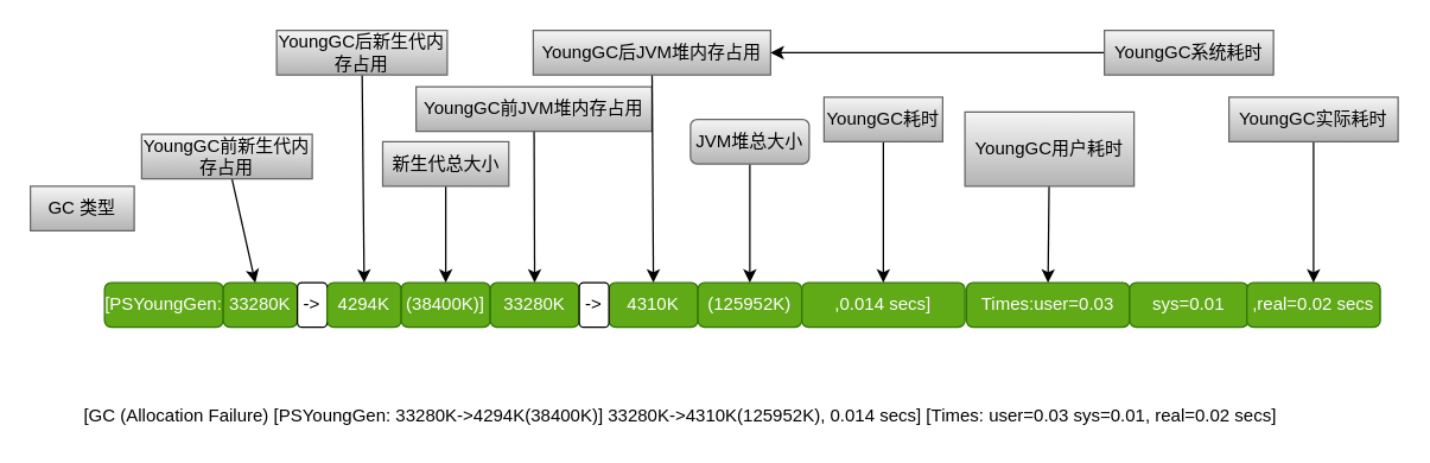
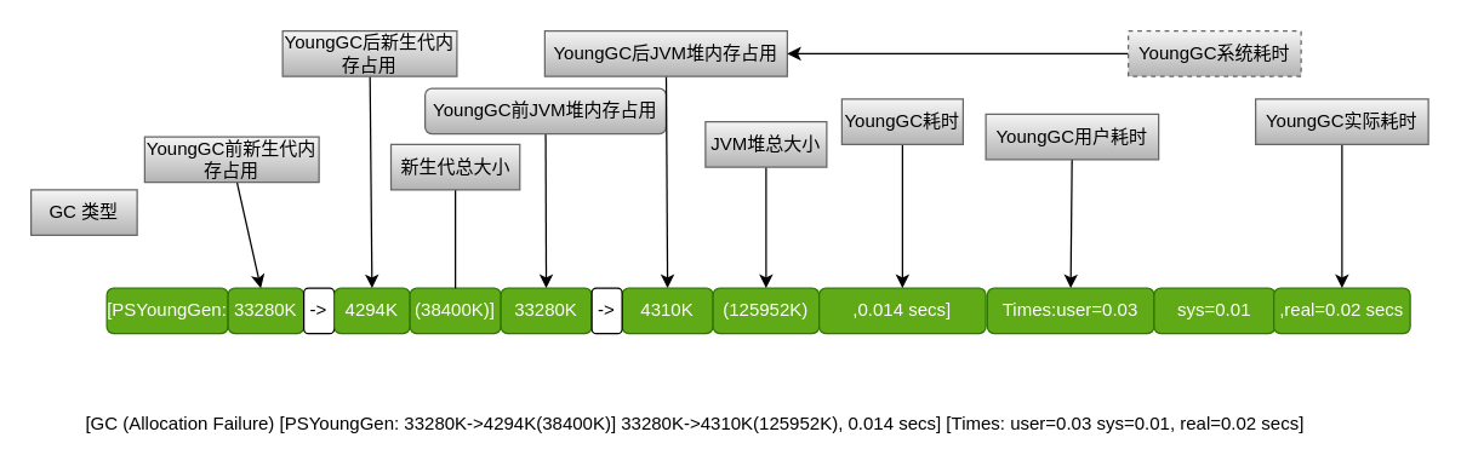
  <mxCell id="0" />
  <mxCell id="1" parent="0" />
  <mxCell id="2" value="[GC (Allocation Failure) [PSYoungGen: 33280K-&amp;gt;4294K(38400K)] 33280K-&amp;gt;4310K(125952K), 0.014 secs] [Times: user=0.03 sys=0.01, real=0.02 secs]&amp;nbsp;" style="text;html=1;strokeColor=none;fillColor=none;align=center;verticalAlign=middle;whiteSpace=wrap;rounded=0;" vertex="1" parent="1"><mxGeometry x="35" y="270" width="850" height="20" as="geometry" /></mxCell>
  <mxCell id="3" value="[PSYoungGen:" style="rounded=1;whiteSpace=wrap;html=1;fillColor=#60a917;strokeColor=#2D7600;fontColor=#ffffff;" vertex="1" parent="1"><mxGeometry x="70" y="190" width="80" height="30" as="geometry" /></mxCell>
  <mxCell id="4" value="33280K" style="rounded=1;whiteSpace=wrap;html=1;fillColor=#60a917;strokeColor=#2D7600;fontColor=#ffffff;" vertex="1" parent="1"><mxGeometry x="150" y="190" width="50" height="30" as="geometry" /></mxCell>
  <mxCell id="5" value="-&amp;gt;" style="rounded=1;whiteSpace=wrap;html=1;" vertex="1" parent="1"><mxGeometry x="200" y="190" width="20" height="30" as="geometry" /></mxCell>
  <mxCell id="6" value="4294K" style="rounded=1;whiteSpace=wrap;html=1;fillColor=#60a917;strokeColor=#2D7600;fontColor=#ffffff;" vertex="1" parent="1"><mxGeometry x="220" y="190" width="50" height="30" as="geometry" /></mxCell>
  <mxCell id="7" value="(38400K)]" style="rounded=1;whiteSpace=wrap;html=1;fillColor=#60a917;strokeColor=#2D7600;fontColor=#ffffff;" vertex="1" parent="1"><mxGeometry x="270" y="190" width="60" height="30" as="geometry" /></mxCell>
  <mxCell id="8" value="33280K" style="rounded=1;whiteSpace=wrap;html=1;fillColor=#60a917;strokeColor=#2D7600;fontColor=#ffffff;" vertex="1" parent="1"><mxGeometry x="330" y="190" width="60" height="30" as="geometry" /></mxCell>
  <mxCell id="9" value="4310K" style="rounded=1;whiteSpace=wrap;html=1;fillColor=#60a917;strokeColor=#2D7600;fontColor=#ffffff;" vertex="1" parent="1"><mxGeometry x="410" y="190" width="60" height="30" as="geometry" /></mxCell>
  <mxCell id="10" value="-&amp;gt;" style="rounded=1;whiteSpace=wrap;html=1;" vertex="1" parent="1"><mxGeometry x="390" y="190" width="20" height="30" as="geometry" /></mxCell>
  <mxCell id="11" value="(125952K)" style="rounded=1;whiteSpace=wrap;html=1;fillColor=#60a917;strokeColor=#2D7600;fontColor=#ffffff;" vertex="1" parent="1"><mxGeometry x="470" y="190" width="70" height="30" as="geometry" /></mxCell>
  <mxCell id="12" value=",0.014 secs]" style="rounded=1;whiteSpace=wrap;html=1;fillColor=#60a917;strokeColor=#2D7600;fontColor=#ffffff;" vertex="1" parent="1"><mxGeometry x="540" y="190" width="110" height="30" as="geometry" /></mxCell>
  <mxCell id="13" value="Times:user=0.03" style="rounded=1;whiteSpace=wrap;html=1;fillColor=#60a917;strokeColor=#2D7600;fontColor=#ffffff;" vertex="1" parent="1"><mxGeometry x="651" y="190" width="110" height="30" as="geometry" /></mxCell>
  <mxCell id="14" value="sys=0.01" style="rounded=1;whiteSpace=wrap;html=1;fillColor=#60a917;strokeColor=#2D7600;fontColor=#ffffff;" vertex="1" parent="1"><mxGeometry x="761" y="190" width="80" height="30" as="geometry" /></mxCell>
  <mxCell id="15" value=",real=0.02 secs" style="rounded=1;whiteSpace=wrap;html=1;fillColor=#60a917;strokeColor=#2D7600;fontColor=#ffffff;" vertex="1" parent="1"><mxGeometry x="840" y="190" width="90" height="30" as="geometry" /></mxCell>
  <mxCell id="16" value="GC 类型" style="rounded=0;whiteSpace=wrap;html=1;gradientColor=#b3b3b3;fillColor=#f5f5f5;strokeColor=#666666;" vertex="1" parent="1"><mxGeometry x="20" y="125" width="70" height="30" as="geometry" /></mxCell>
  <mxCell id="17" style="rounded=0;orthogonalLoop=1;jettySize=auto;html=1;" edge="1" parent="1" source="18" target="4"><mxGeometry relative="1" as="geometry" /></mxCell>
  <mxCell id="18" value="YoungGC前新生代内存占用" style="rounded=0;whiteSpace=wrap;html=1;gradientColor=#b3b3b3;fillColor=#f5f5f5;strokeColor=#666666;" vertex="1" parent="1"><mxGeometry x="95" y="90" width="115" height="30" as="geometry" /></mxCell>
  <mxCell id="19" style="edgeStyle=none;rounded=0;orthogonalLoop=1;jettySize=auto;html=1;entryX=0.5;entryY=0;entryDx=0;entryDy=0;" edge="1" parent="1" source="20" target="6"><mxGeometry relative="1" as="geometry" /></mxCell>
  <mxCell id="20" value="YoungGC后新生代内存占用" style="rounded=0;whiteSpace=wrap;html=1;gradientColor=#b3b3b3;fillColor=#f5f5f5;strokeColor=#666666;" vertex="1" parent="1"><mxGeometry x="186" y="20" width="115" height="30" as="geometry" /></mxCell>
- <mxCell id="21" style="edgeStyle=none;rounded=0;orthogonalLoop=1;jettySize=auto;html=1;exitX=0.5;exitY=1;exitDx=0;exitDy=0;entryX=0.5;entryY=0;entryDx=0;entryDy=0;" edge="1" parent="1" source="22" target="7"><mxGeometry relative="1" as="geometry" /></mxCell>
+ <mxCell id="21" style="edgeStyle=none;rounded=0;orthogonalLoop=1;jettySize=auto;html=1;exitX=0.5;exitY=1;exitDx=0;exitDy=0;entryX=0.5;entryY=0;entryDx=0;entryDy=0;endArrow=none;" edge="1" parent="1" source="22" target="7"><mxGeometry relative="1" as="geometry" /></mxCell>
  <mxCell id="22" value="新生代总大小" style="rounded=0;whiteSpace=wrap;html=1;gradientColor=#b3b3b3;fillColor=#f5f5f5;strokeColor=#666666;" vertex="1" parent="1"><mxGeometry x="257.5" y="95" width="85" height="30" as="geometry" /></mxCell>
  <mxCell id="23" style="edgeStyle=none;rounded=0;orthogonalLoop=1;jettySize=auto;html=1;" edge="1" parent="1" source="24" target="8"><mxGeometry relative="1" as="geometry" /></mxCell>
- <mxCell id="24" value="YoungGC前JVM堆内存占用" style="rounded=0;whiteSpace=wrap;html=1;gradientColor=#b3b3b3;fillColor=#f5f5f5;strokeColor=#666666;" vertex="1" parent="1"><mxGeometry x="280" y="58" width="159" height="30" as="geometry" /></mxCell>
+ <mxCell id="24" value="YoungGC前JVM堆内存占用" style="whiteSpace=wrap;html=1;gradientColor=#b3b3b3;fillColor=#f5f5f5;strokeColor=#666666;rounded=1;" vertex="1" parent="1"><mxGeometry x="280" y="58" width="159" height="30" as="geometry" /></mxCell>
  <mxCell id="25" style="edgeStyle=none;rounded=0;orthogonalLoop=1;jettySize=auto;html=1;entryX=0.5;entryY=0;entryDx=0;entryDy=0;" edge="1" parent="1" source="26" target="9"><mxGeometry relative="1" as="geometry" /></mxCell>
  <mxCell id="26" value="YoungGC后JVM堆内存占用" style="rounded=0;whiteSpace=wrap;html=1;gradientColor=#b3b3b3;fillColor=#f5f5f5;strokeColor=#666666;" vertex="1" parent="1"><mxGeometry x="359" y="20" width="160" height="30" as="geometry" /></mxCell>
  <mxCell id="27" style="edgeStyle=none;rounded=0;orthogonalLoop=1;jettySize=auto;html=1;exitX=0.5;exitY=1;exitDx=0;exitDy=0;" edge="1" parent="1" source="12" target="12"><mxGeometry relative="1" as="geometry" /></mxCell>
  <mxCell id="28" style="edgeStyle=none;rounded=0;orthogonalLoop=1;jettySize=auto;html=1;entryX=0.5;entryY=0;entryDx=0;entryDy=0;" edge="1" parent="1" source="29" target="11"><mxGeometry relative="1" as="geometry" /></mxCell>
- <mxCell id="29" value="JVM堆总大小" style="whiteSpace=wrap;html=1;gradientColor=#b3b3b3;fillColor=#f5f5f5;strokeColor=#666666;rounded=1;" vertex="1" parent="1"><mxGeometry x="465" y="80" width="80" height="30" as="geometry" /></mxCell>
+ <mxCell id="29" value="JVM堆总大小" style="rounded=0;whiteSpace=wrap;html=1;gradientColor=#b3b3b3;fillColor=#f5f5f5;strokeColor=#666666;" vertex="1" parent="1"><mxGeometry x="465" y="80" width="80" height="30" as="geometry" /></mxCell>
  <mxCell id="30" style="edgeStyle=none;rounded=0;orthogonalLoop=1;jettySize=auto;html=1;entryX=0.5;entryY=0;entryDx=0;entryDy=0;" edge="1" parent="1" source="31" target="12"><mxGeometry relative="1" as="geometry" /></mxCell>
  <mxCell id="31" value="YoungGC耗时" style="rounded=0;whiteSpace=wrap;html=1;gradientColor=#b3b3b3;fillColor=#f5f5f5;strokeColor=#666666;" vertex="1" parent="1"><mxGeometry x="555" y="65" width="80" height="30" as="geometry" /></mxCell>
  <mxCell id="32" style="edgeStyle=none;rounded=0;orthogonalLoop=1;jettySize=auto;html=1;entryX=0.5;entryY=0;entryDx=0;entryDy=0;" edge="1" parent="1" source="33" target="13"><mxGeometry relative="1" as="geometry" /></mxCell>
- <mxCell id="33" value="YoungGC用户耗时" style="rounded=0;whiteSpace=wrap;html=1;gradientColor=#b3b3b3;fillColor=#f5f5f5;strokeColor=#666666;" vertex="1" parent="1"><mxGeometry x="650" y="75" width="114" height="50" as="geometry" /></mxCell>
+ <mxCell id="33" value="YoungGC用户耗时" style="rounded=0;whiteSpace=wrap;html=1;gradientColor=#b3b3b3;fillColor=#f5f5f5;strokeColor=#666666;" vertex="1" parent="1"><mxGeometry x="650" y="75" width="114" height="30" as="geometry" /></mxCell>
  <mxCell id="34" style="edgeStyle=none;rounded=0;orthogonalLoop=1;jettySize=auto;html=1;" edge="1" parent="1" source="35" target="26"><mxGeometry relative="1" as="geometry" /></mxCell>
- <mxCell id="35" value="YoungGC系统耗时" style="rounded=0;whiteSpace=wrap;html=1;gradientColor=#b3b3b3;fillColor=#f5f5f5;strokeColor=#666666;" vertex="1" parent="1"><mxGeometry x="744" y="20" width="114" height="30" as="geometry" /></mxCell>
+ <mxCell id="35" value="YoungGC系统耗时" style="rounded=0;whiteSpace=wrap;html=1;gradientColor=#b3b3b3;fillColor=#f5f5f5;strokeColor=#666666;dashed=1;" vertex="1" parent="1"><mxGeometry x="744" y="20" width="114" height="30" as="geometry" /></mxCell>
  <mxCell id="36" style="edgeStyle=none;rounded=0;orthogonalLoop=1;jettySize=auto;html=1;entryX=0.5;entryY=0;entryDx=0;entryDy=0;" edge="1" parent="1" source="37" target="15"><mxGeometry relative="1" as="geometry" /></mxCell>
  <mxCell id="37" value="YoungGC实际耗时" style="rounded=0;whiteSpace=wrap;html=1;gradientColor=#b3b3b3;fillColor=#f5f5f5;strokeColor=#666666;" vertex="1" parent="1"><mxGeometry x="828" y="65" width="114" height="30" as="geometry" /></mxCell>
